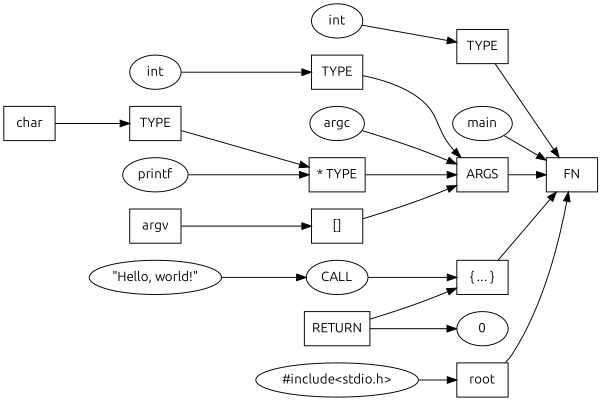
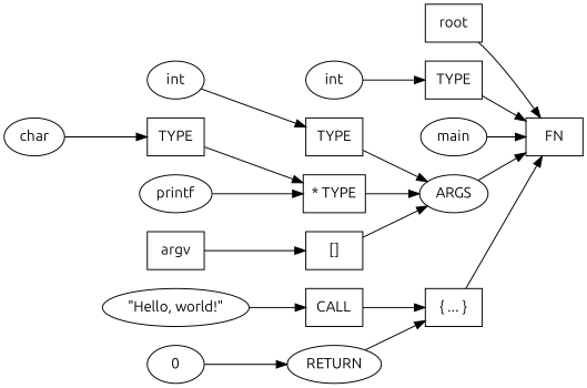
  digraph {
    fontname=Ubuntu
    rankdir=LR
    node [fontname=Ubuntu shape=box]
    edge [fontname=Ubuntu]
    n1 [label=root]
    n2 [label=FN]
-   n3 [label="#include<stdio.h>\n" shape=""]
    n4 [label=TYPE]
    n5 [label=int shape=""]
    n6 [label=main shape=""]
-   n7 [label=ARGS]
+   n7 [label=ARGS shape=ellipse]
    n8 [label=TYPE]
    n9 [label=int shape=""]
-   n10 [label=argc shape=""]
    n11 [label="* TYPE"]
    n12 [label=TYPE]
-   n13 [label=char]
+   n13 [label=char shape=""]
    n14 [label="[]"]
    n15 [label=argv]
    n16 [label="{ ... }"]
-   n17 [label=CALL shape=ellipse]
+   n17 [label=CALL]
    n18 [label=printf shape=""]
    n19 [label="\"Hello, world!\"" shape=""]
-   n20 [label=RETURN]
+   n20 [label=RETURN shape=ellipse]
    n21 [label=0 shape=""]
    n1 -> n2
-   n3 -> n1
    n4 -> n2
    n5 -> n4
    n6 -> n2
    n7 -> n2
    n8 -> n7
    n9 -> n8
-   n10 -> n7
    n11 -> n7
    n12 -> n11
    n13 -> n12
    n14 -> n7
    n15 -> n14
    n16 -> n2
    n17 -> n16
    n18 -> n11
    n19 -> n17
    n20 -> n16
-   n20 -> n21
+   n21 -> n20
  }
